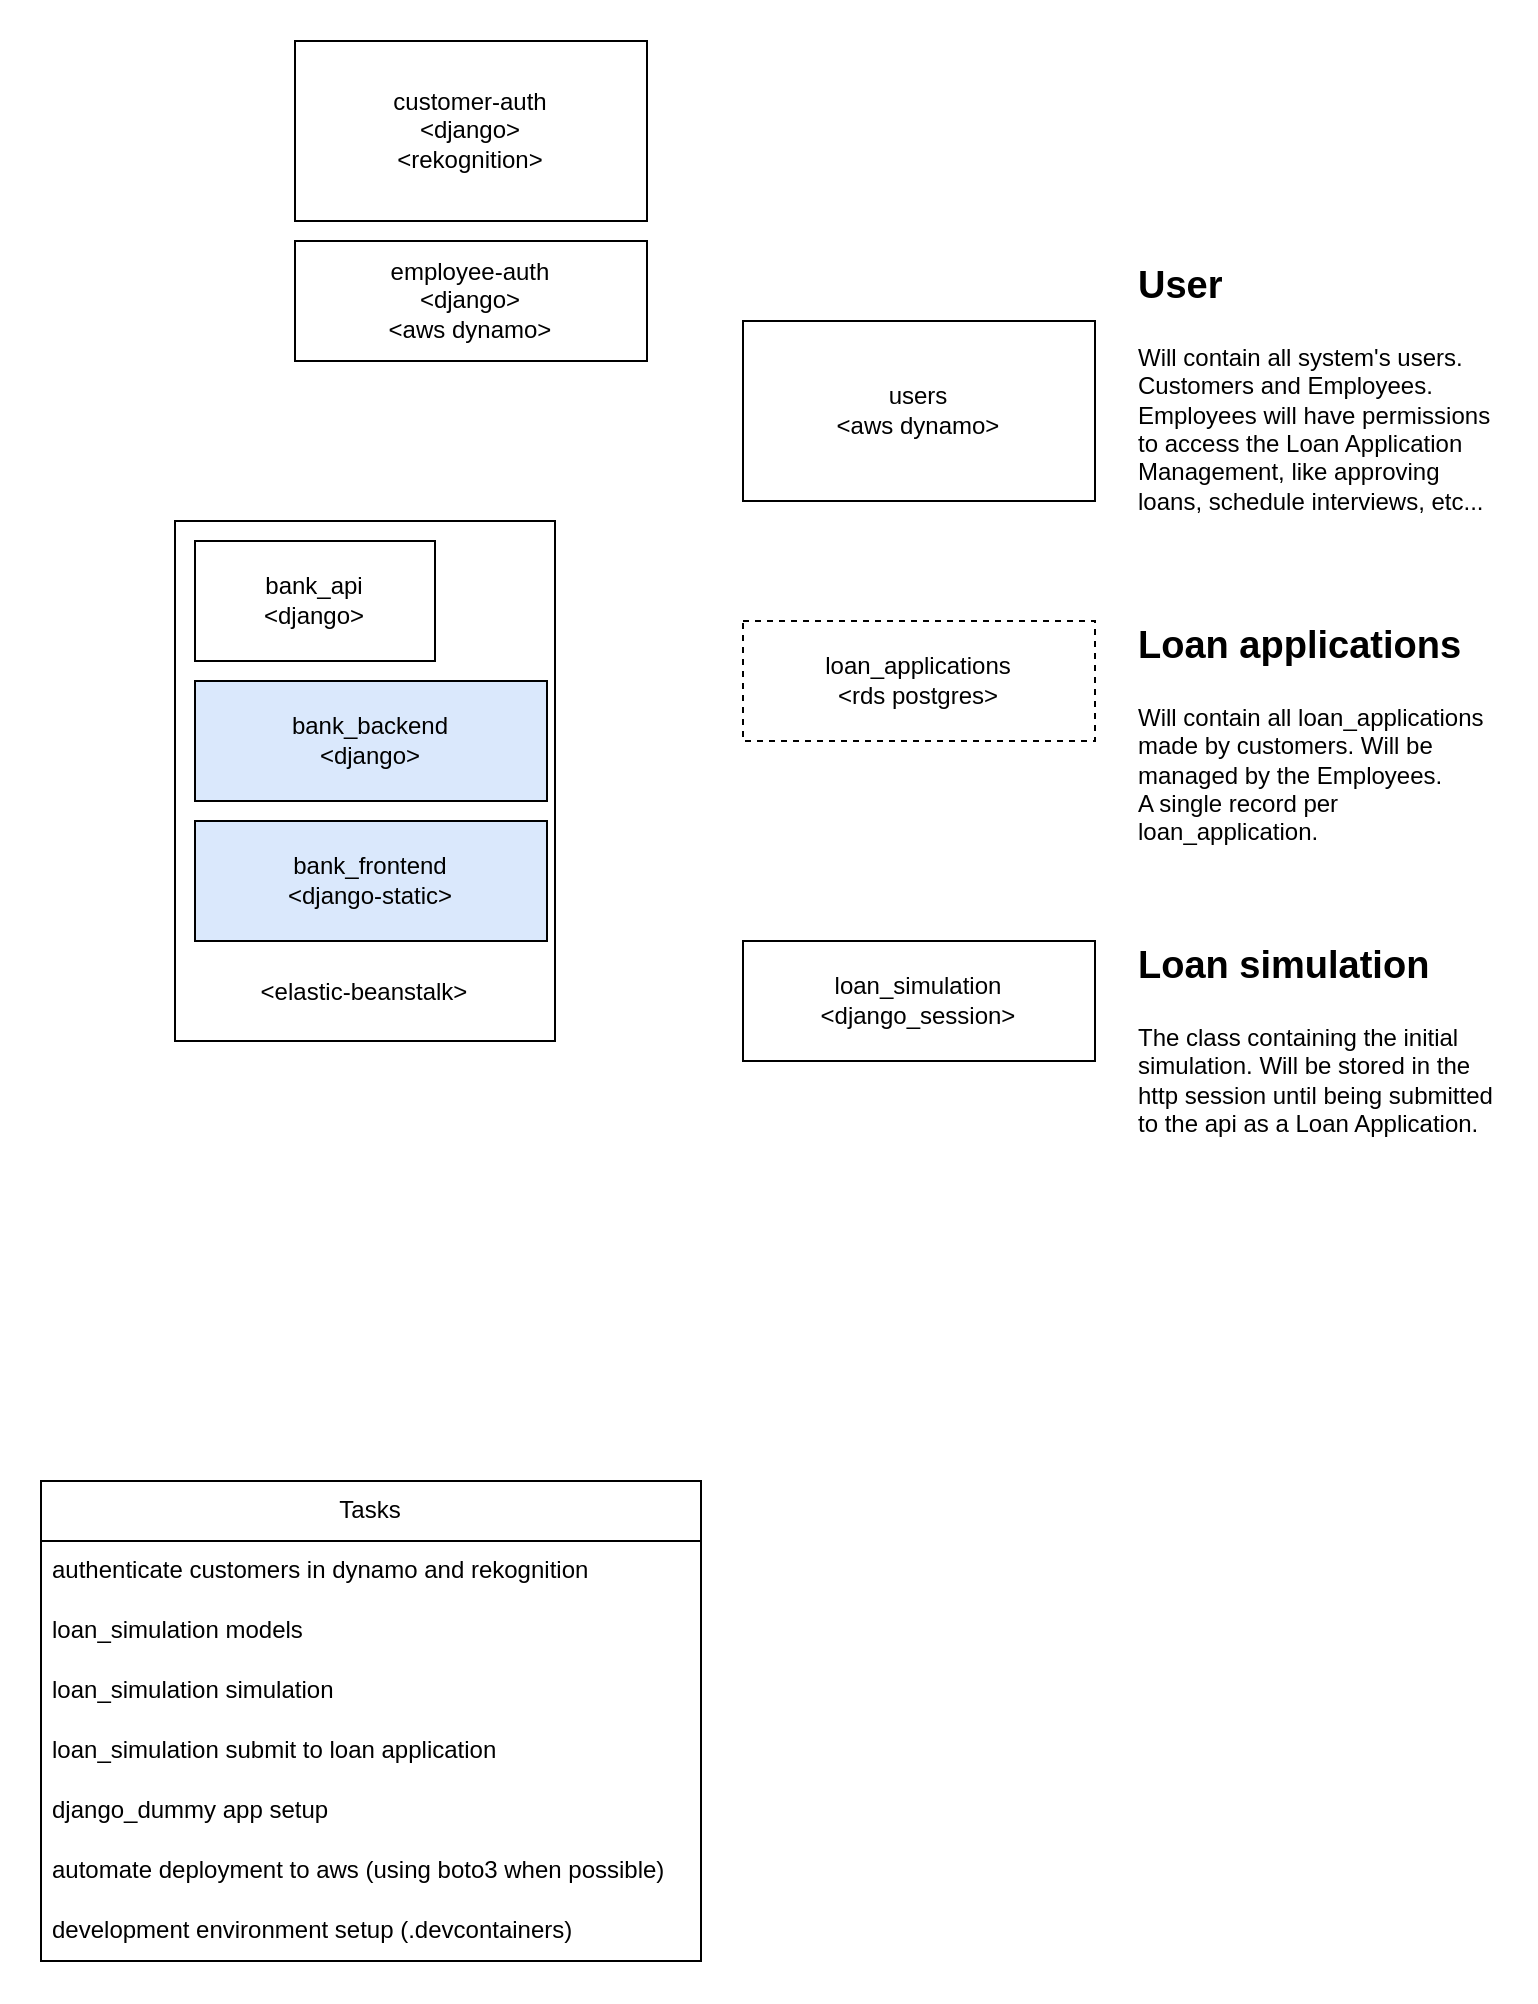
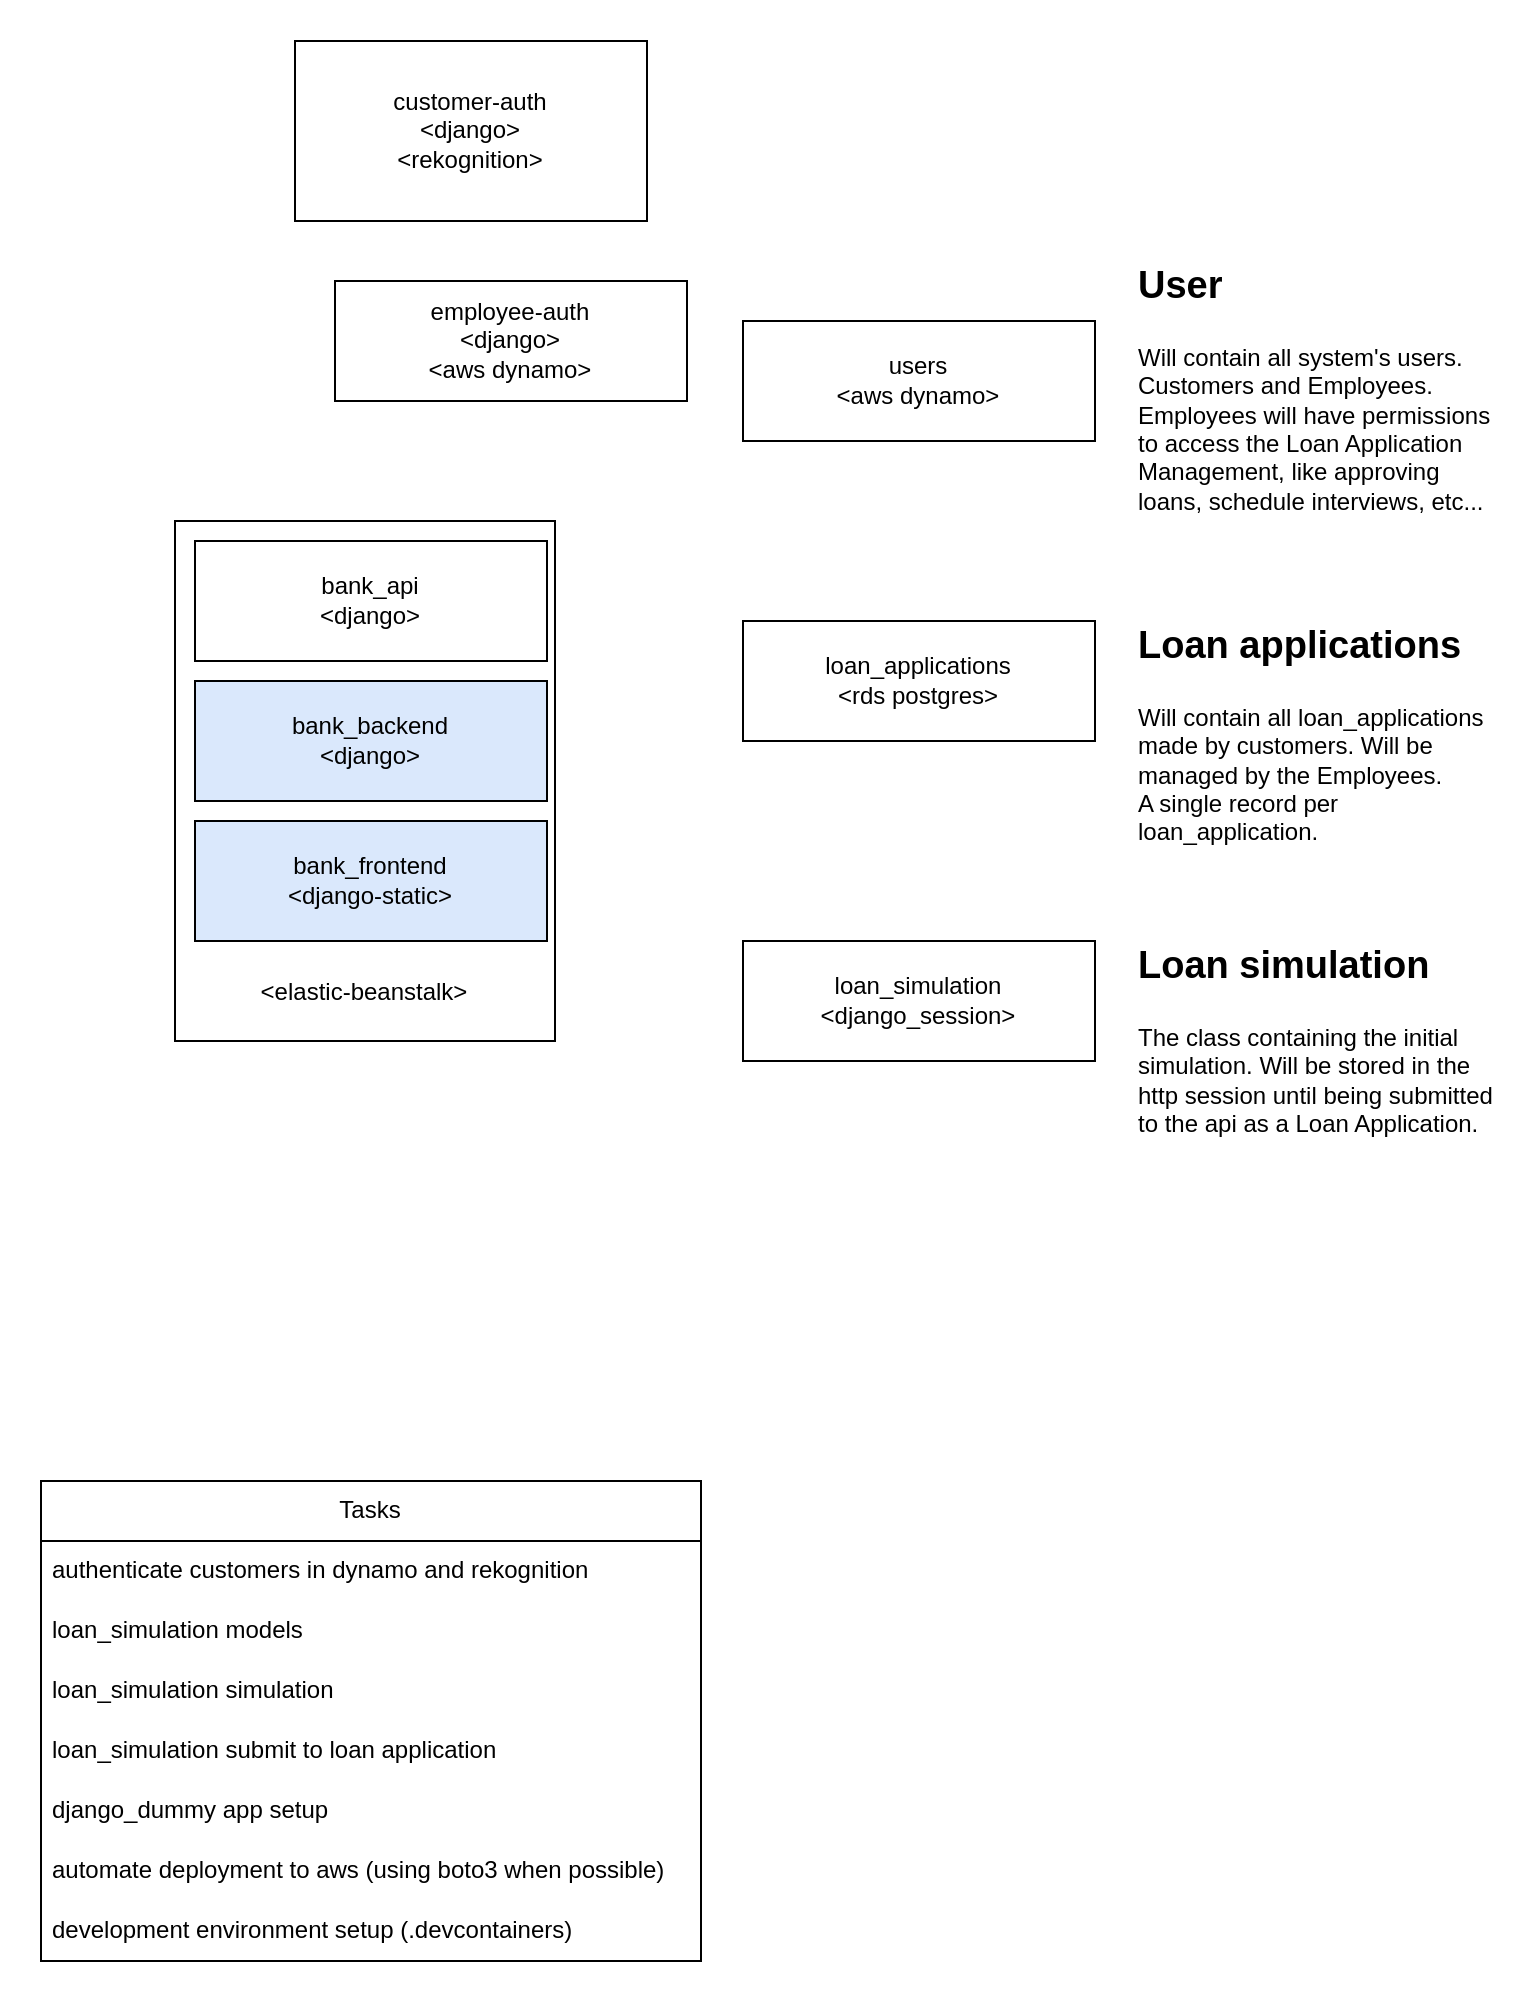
  <mxCell id="0" />
  <mxCell id="1" parent="0" />
  <mxCell id="2" value="&lt;div&gt;&lt;br&gt;&lt;/div&gt;&lt;div&gt;&lt;br&gt;&lt;/div&gt;&lt;div&gt;&amp;lt;elastic-beanstalk&amp;gt;&lt;br&gt;&lt;/div&gt;&amp;nbsp;" style="rounded=0;whiteSpace=wrap;html=1;verticalAlign=bottom;" vertex="1" parent="1"><mxGeometry x="87" y="260" width="190" height="260" as="geometry" /></mxCell>
- <mxCell id="3" value="users&lt;br&gt;&amp;lt;aws dynamo&amp;gt;" style="rounded=0;whiteSpace=wrap;html=1;" vertex="1" parent="1"><mxGeometry x="371" y="160" width="176" height="90" as="geometry" /></mxCell>
+ <mxCell id="3" value="users&lt;br&gt;&amp;lt;aws dynamo&amp;gt;" style="rounded=0;whiteSpace=wrap;html=1;" vertex="1" parent="1"><mxGeometry x="371" y="160" width="176" height="60" as="geometry" /></mxCell>
  <mxCell id="4" value="&lt;h1 style=&quot;margin-top: 0px;&quot;&gt;&lt;font style=&quot;font-size: 19px;&quot;&gt;User&lt;/font&gt;&lt;/h1&gt;&lt;p&gt;Will contain all system's users. Customers and Employees.&lt;br&gt;Employees will have permissions to access the Loan Application Management, like approving loans, schedule interviews, etc...&lt;br&gt;&lt;/p&gt;" style="text;html=1;whiteSpace=wrap;overflow=hidden;rounded=0;" vertex="1" parent="1"><mxGeometry x="567" y="120" width="180" height="160" as="geometry" /></mxCell>
- <mxCell id="5" value="loan_applications&lt;br&gt;&amp;lt;rds postgres&amp;gt;" style="rounded=0;whiteSpace=wrap;html=1;dashed=1;" vertex="1" parent="1"><mxGeometry x="371" y="310" width="176" height="60" as="geometry" /></mxCell>
+ <mxCell id="5" value="loan_applications&lt;br&gt;&amp;lt;rds postgres&amp;gt;" style="rounded=0;whiteSpace=wrap;html=1;" vertex="1" parent="1"><mxGeometry x="371" y="310" width="176" height="60" as="geometry" /></mxCell>
  <mxCell id="6" value="&lt;h1 style=&quot;margin-top: 0px;&quot;&gt;&lt;font style=&quot;font-size: 19px;&quot;&gt;Loan applications&lt;br&gt;&lt;/font&gt;&lt;/h1&gt;&lt;p&gt;Will contain all loan_applications made by customers. Will be managed by the Employees.&lt;br&gt;A single record per loan_application.&lt;br&gt;&lt;/p&gt;" style="text;html=1;whiteSpace=wrap;overflow=hidden;rounded=0;" vertex="1" parent="1"><mxGeometry x="567" y="300" width="180" height="160" as="geometry" /></mxCell>
- <mxCell id="7" value="employee-auth&lt;br&gt;&amp;lt;django&amp;gt;&lt;br&gt;&amp;lt;aws dynamo&amp;gt;" style="rounded=0;whiteSpace=wrap;html=1;" vertex="1" parent="1"><mxGeometry x="147" y="120" width="176" height="60" as="geometry" /></mxCell>
+ <mxCell id="7" value="employee-auth&lt;br&gt;&amp;lt;django&amp;gt;&lt;br&gt;&amp;lt;aws dynamo&amp;gt;" style="rounded=0;whiteSpace=wrap;html=1;" vertex="1" parent="1"><mxGeometry x="167" y="140" width="176" height="60" as="geometry" /></mxCell>
  <mxCell id="8" value="customer-auth&lt;br&gt;&amp;lt;django&amp;gt;&lt;br&gt;&amp;lt;rekognition&amp;gt;" style="rounded=0;whiteSpace=wrap;html=1;" vertex="1" parent="1"><mxGeometry x="147" y="20" width="176" height="90" as="geometry" /></mxCell>
- <mxCell id="9" value="bank_api&lt;br&gt;&amp;lt;django&amp;gt;" style="rounded=0;whiteSpace=wrap;html=1;" vertex="1" parent="1"><mxGeometry x="97" y="270" width="120" height="60" as="geometry" /></mxCell>
+ <mxCell id="9" value="bank_api&lt;br&gt;&amp;lt;django&amp;gt;" style="rounded=0;whiteSpace=wrap;html=1;" vertex="1" parent="1"><mxGeometry x="97" y="270" width="176" height="60" as="geometry" /></mxCell>
  <mxCell id="10" value="bank_backend&lt;br&gt;&amp;lt;django&amp;gt;" style="rounded=0;whiteSpace=wrap;html=1;fillColor=#dae8fc;" vertex="1" parent="1"><mxGeometry x="97" y="340" width="176" height="60" as="geometry" /></mxCell>
  <mxCell id="11" value="bank_frontend&lt;br&gt;&amp;lt;django-static&amp;gt;" style="rounded=0;whiteSpace=wrap;html=1;fillColor=#dae8fc;" vertex="1" parent="1"><mxGeometry x="97" y="410" width="176" height="60" as="geometry" /></mxCell>
  <mxCell id="12" value="&lt;div&gt;loan_simulation&lt;/div&gt;&lt;div&gt;&amp;lt;django_session&amp;gt;&lt;br&gt;&lt;/div&gt;" style="rounded=0;whiteSpace=wrap;html=1;" vertex="1" parent="1"><mxGeometry x="371" y="470" width="176" height="60" as="geometry" /></mxCell>
  <mxCell id="13" value="&lt;h1 style=&quot;margin-top: 0px;&quot;&gt;&lt;font style=&quot;font-size: 19px;&quot;&gt;Loan simulation&lt;br&gt;&lt;/font&gt;&lt;/h1&gt;&lt;p&gt;The class containing the initial simulation. Will be stored in the http session until being submitted to the api as a Loan Application.&lt;br&gt;&lt;/p&gt;" style="text;html=1;whiteSpace=wrap;overflow=hidden;rounded=0;" vertex="1" parent="1"><mxGeometry x="567" y="460" width="180" height="160" as="geometry" /></mxCell>
  <mxCell id="14" value="Tasks" style="swimlane;fontStyle=0;childLayout=stackLayout;horizontal=1;startSize=30;horizontalStack=0;resizeParent=1;resizeParentMax=0;resizeLast=0;collapsible=1;marginBottom=0;whiteSpace=wrap;html=1;" vertex="1" parent="1"><mxGeometry x="20" y="740" width="330" height="240" as="geometry" /></mxCell>
  <mxCell id="15" value="authenticate customers in dynamo and rekognition" style="text;strokeColor=none;fillColor=none;align=left;verticalAlign=middle;spacingLeft=4;spacingRight=4;overflow=hidden;points=[[0,0.5],[1,0.5]];portConstraint=eastwest;rotatable=0;whiteSpace=wrap;html=1;" vertex="1" parent="14"><mxGeometry y="30" width="330" height="30" as="geometry" /></mxCell>
  <mxCell id="16" value="loan_simulation models" style="text;strokeColor=none;fillColor=none;align=left;verticalAlign=middle;spacingLeft=4;spacingRight=4;overflow=hidden;points=[[0,0.5],[1,0.5]];portConstraint=eastwest;rotatable=0;whiteSpace=wrap;html=1;" vertex="1" parent="14"><mxGeometry y="60" width="330" height="30" as="geometry" /></mxCell>
  <mxCell id="17" value="loan_simulation simulation" style="text;strokeColor=none;fillColor=none;align=left;verticalAlign=middle;spacingLeft=4;spacingRight=4;overflow=hidden;points=[[0,0.5],[1,0.5]];portConstraint=eastwest;rotatable=0;whiteSpace=wrap;html=1;" vertex="1" parent="14"><mxGeometry y="90" width="330" height="30" as="geometry" /></mxCell>
  <mxCell id="18" value="loan_simulation submit to loan application" style="text;strokeColor=none;fillColor=none;align=left;verticalAlign=middle;spacingLeft=4;spacingRight=4;overflow=hidden;points=[[0,0.5],[1,0.5]];portConstraint=eastwest;rotatable=0;whiteSpace=wrap;html=1;" vertex="1" parent="14"><mxGeometry y="120" width="330" height="30" as="geometry" /></mxCell>
  <mxCell id="19" value="django_dummy app setup" style="text;strokeColor=none;fillColor=none;align=left;verticalAlign=middle;spacingLeft=4;spacingRight=4;overflow=hidden;points=[[0,0.5],[1,0.5]];portConstraint=eastwest;rotatable=0;whiteSpace=wrap;html=1;" vertex="1" parent="14"><mxGeometry y="150" width="330" height="30" as="geometry" /></mxCell>
  <mxCell id="20" value="automate deployment to aws (using boto3 when possible)" style="text;strokeColor=none;fillColor=none;align=left;verticalAlign=middle;spacingLeft=4;spacingRight=4;overflow=hidden;points=[[0,0.5],[1,0.5]];portConstraint=eastwest;rotatable=0;whiteSpace=wrap;html=1;" vertex="1" parent="14"><mxGeometry y="180" width="330" height="30" as="geometry" /></mxCell>
  <mxCell id="21" value="development environment setup (.devcontainers)" style="text;strokeColor=none;fillColor=none;align=left;verticalAlign=middle;spacingLeft=4;spacingRight=4;overflow=hidden;points=[[0,0.5],[1,0.5]];portConstraint=eastwest;rotatable=0;whiteSpace=wrap;html=1;" vertex="1" parent="14"><mxGeometry y="210" width="330" height="30" as="geometry" /></mxCell>
